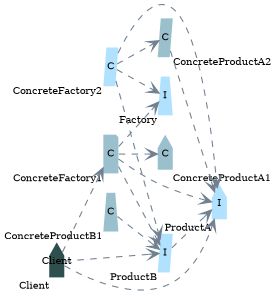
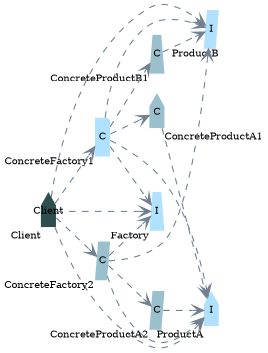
  digraph {
    rankdir=LR
    node [fillcolor=lightblue3 fixedsize=true fontsize=9 penwidth=0 shape=house style=filled color=black]
    edge [arrowhead=vee color=slategray style=dashed]
    Client [fillcolor=darkslategray width=0.2 xlabel=Client color=""]
    n2 [fillcolor=lightskyblue1 label=I shape=trapezium width=0.2 xlabel=Factory]
    n3 [fillcolor=lightskyblue1 label=I width=0.2 xlabel=ProductA]
    n4 [fillcolor=lightskyblue1 label=I shape=parallelogram width=0.2 xlabel=ProductB]
-   n5 [label=C shape=note width=0.2 xlabel=ConcreteFactory1]
-   n6 [fillcolor=lightskyblue1 label=C shape=parallelogram width=0.2 xlabel=ConcreteFactory2]
+   n5 [fillcolor=lightskyblue1 label=C shape=note width=0.2 xlabel=ConcreteFactory1]
+   n6 [label=C shape=parallelogram width=0.2 xlabel=ConcreteFactory2]
    n7 [label=C width=0.2 xlabel=ConcreteProductA1]
    n8 [label=C shape=trapezium width=0.2 xlabel=ConcreteProductB1]
    n9 [label=C shape=parallelogram width=0.2 xlabel=ConcreteProductA2]
+   Client -> n2
    Client -> n3
    Client -> n4
    Client -> n5
+   Client -> n6
    n5 -> n2
    n5 -> n3
    n5 -> n4
    n5 -> n7
+   n5 -> n8
    n6 -> n2
    n6 -> n3
    n6 -> n4
    n6 -> n9
-   n4 -> n3
+   n7 -> n3
    n8 -> n4
    n9 -> n3
  }
